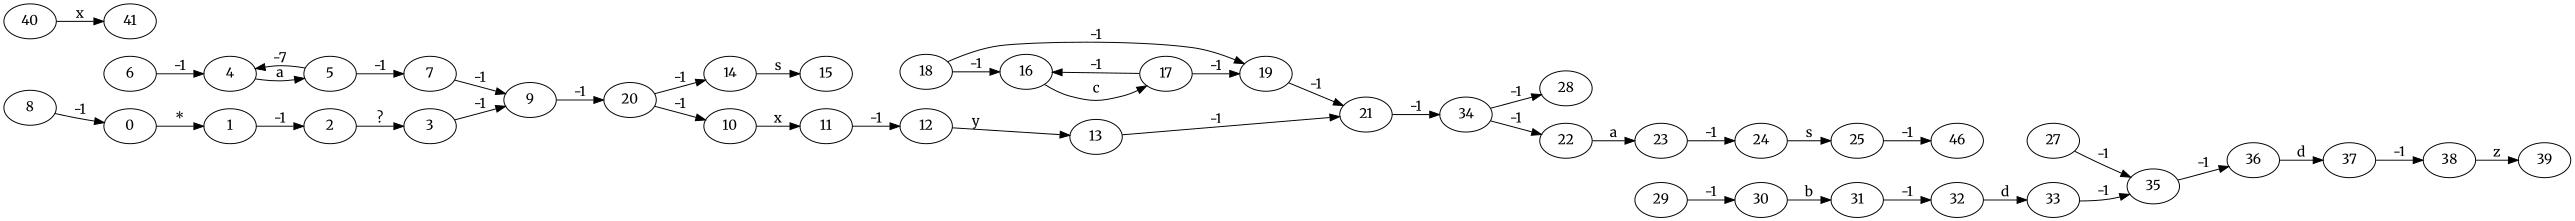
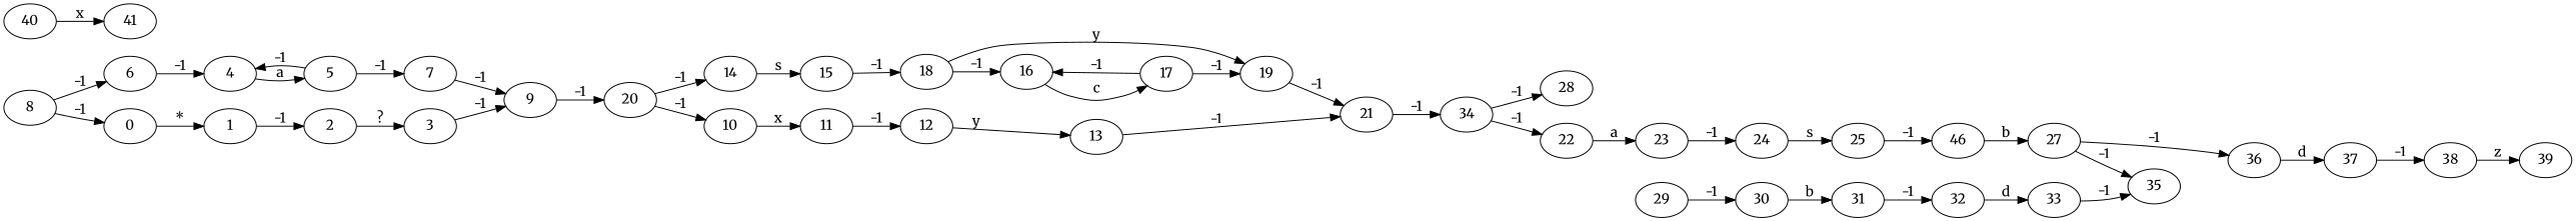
  digraph {
    fontname=Merriweather
    rankdir=LR
    node [fontname=Merriweather]
    edge [fontname=Merriweather]
    8
    6
    0
    4
    1
    5
    2
    7
    9
    20
    14
    10
    15
    11
    18
    12
    16
    19
    17
    21
    34
    28
    22
    23
    29
    30
    24
    31
    32
    33
    35
    36
    37
    38
    39
    40
    41
    25
    n39 [label=46]
    27
    13
    3
+   8 -> 6 [label=-1]
    8 -> 0 [label=-1]
    6 -> 4 [label=-1]
    0 -> 1 [label="*"]
    4 -> 5 [label=a]
    1 -> 2 [label=-1]
-   5 -> 4 [label=-7]
+   5 -> 4 [label=-1]
    5 -> 7 [label=-1]
    2 -> 3 [label="?"]
    7 -> 9 [label=-1]
    9 -> 20 [label=-1]
    20 -> 14 [label=-1]
    20 -> 10 [label=-1]
    14 -> 15 [label=s]
    10 -> 11 [label=x]
+   15 -> 18 [label=-1]
    11 -> 12 [label=-1]
    18 -> 16 [label=-1]
-   18 -> 19 [label=-1]
+   18 -> 19 [label=y]
    12 -> 13 [label=y]
    16 -> 17 [label=c]
    19 -> 21 [label=-1]
    17 -> 16 [label=-1]
    17 -> 19 [label=-1]
    21 -> 34 [label=-1]
    34 -> 28 [label=-1]
    34 -> 22 [label=-1]
    22 -> 23 [label=a]
    23 -> 24 [label=-1]
    29 -> 30 [label=-1]
    30 -> 31 [label=b]
    24 -> 25 [label=s]
    31 -> 32 [label=-1]
    32 -> 33 [label=d]
    33 -> 35 [label=-1]
-   35 -> 36 [label=-1]
+   27 -> 36 [label=-1]
    36 -> 37 [label=d]
    37 -> 38 [label=-1]
    38 -> 39 [label=z]
    40 -> 41 [label=x]
    25 -> n39 [label=-1]
+   n39 -> 27 [label=b]
    27 -> 35 [label=-1]
    13 -> 21 [label=-1]
    3 -> 9 [label=-1]
  }
